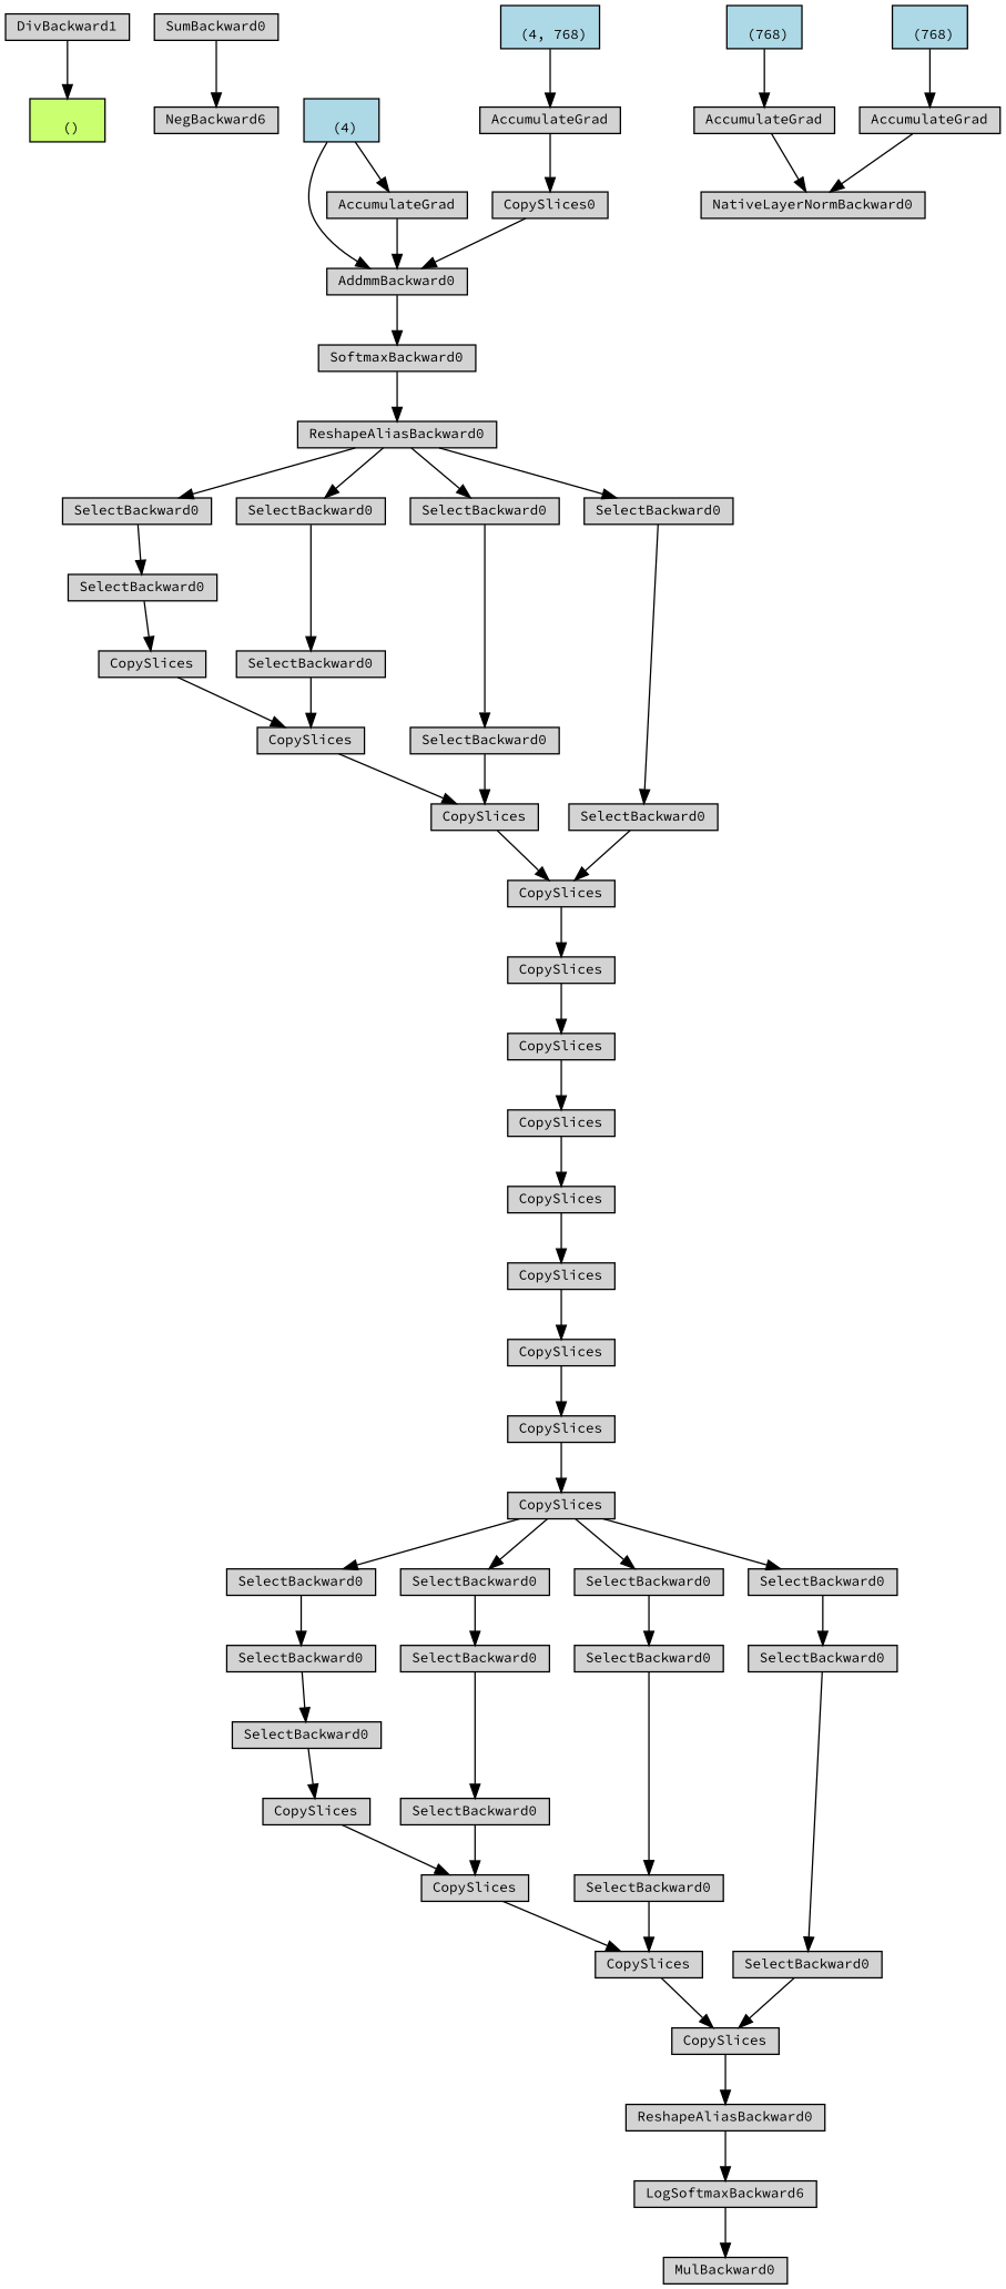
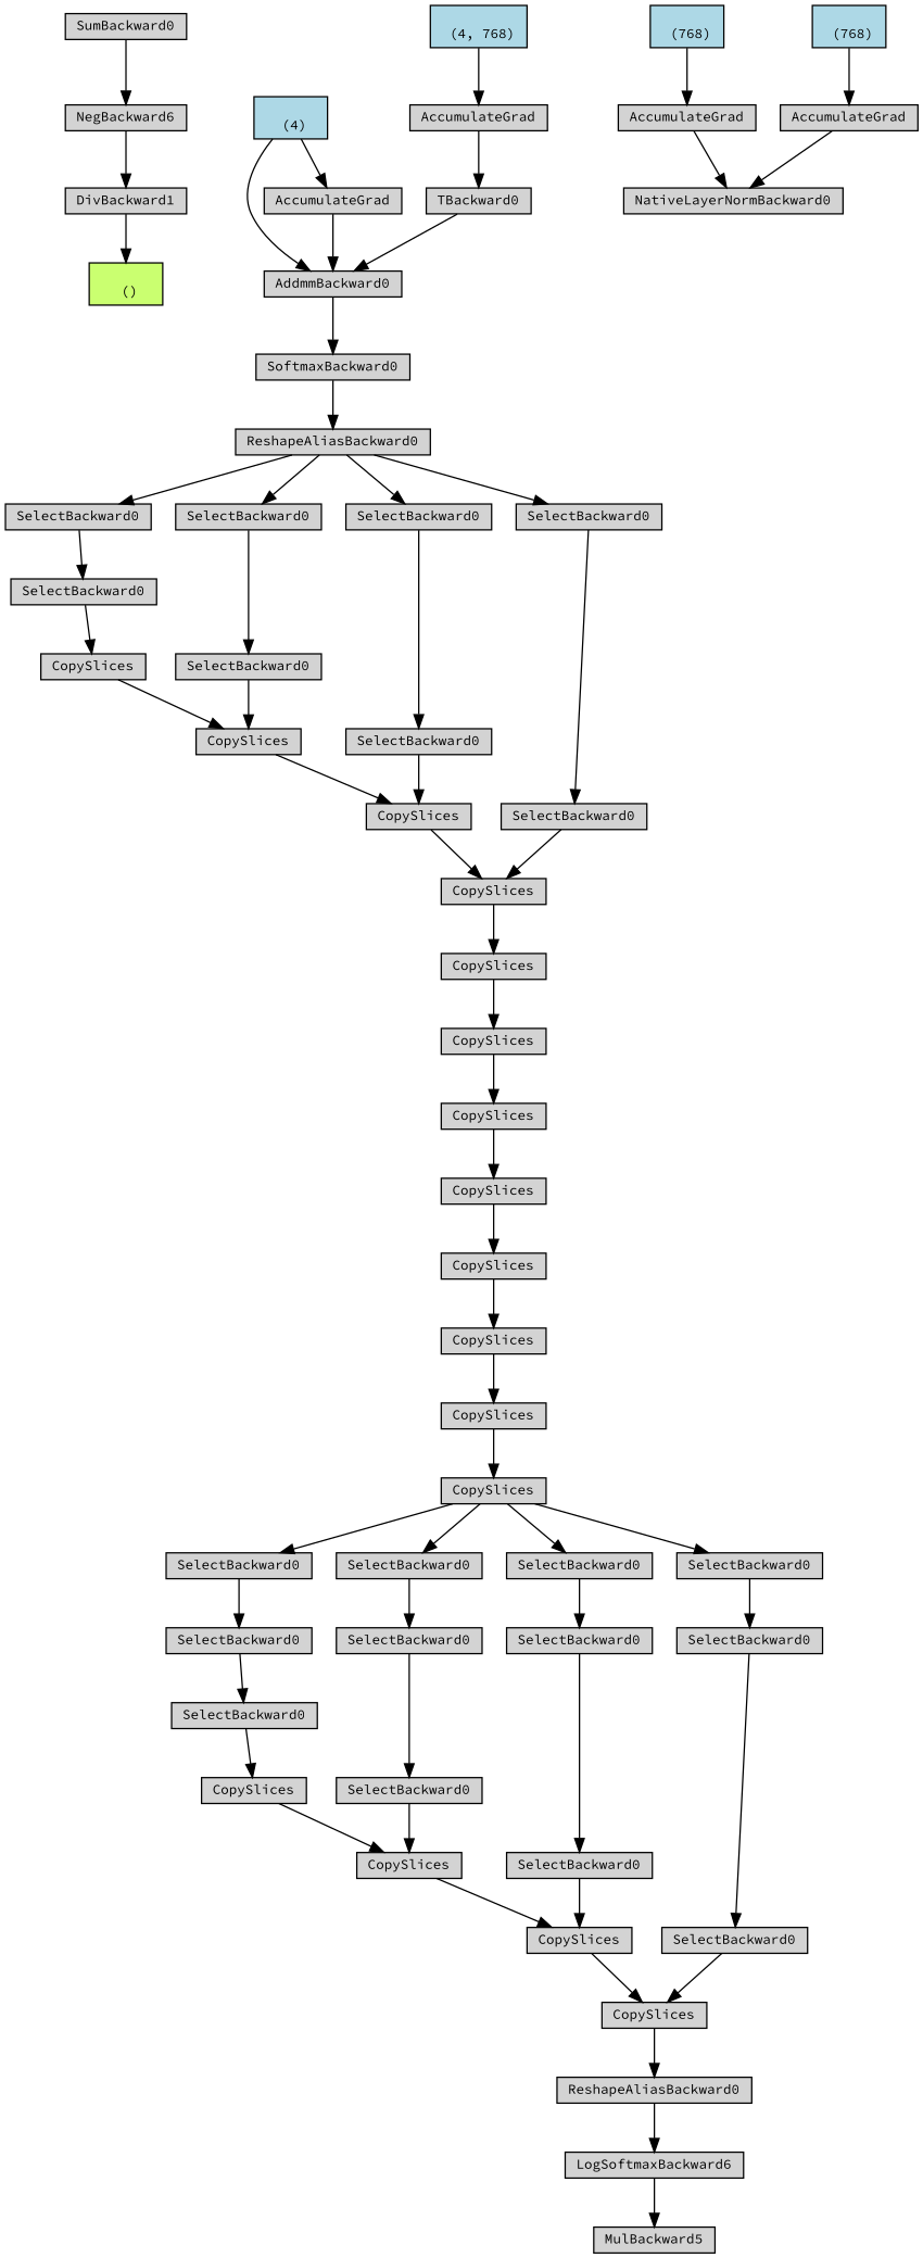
  digraph {
    fontname="Source Code Pro"
    node [align=left fontname="Source Code Pro" fontsize=10 ranksep=0.1 shape=box style=filled]
    edge [fontname="Source Code Pro"]
    n1 [fillcolor=darkolivegreen1 height=0.2 label="\n ()"]
    n2 [height=0.2 label=DivBackward1]
    n3 [height=0.2 label=NegBackward6]
    n4 [height=0.2 label=SumBackward0]
-   n5 [height=0.2 label=MulBackward0]
+   n5 [height=0.2 label=MulBackward5]
    n6 [height=0.2 label=LogSoftmaxBackward6]
    n7 [height=0.2 label=ReshapeAliasBackward0]
    n8 [height=0.2 label=CopySlices]
    n9 [height=0.2 label=CopySlices]
    n10 [height=0.2 label=CopySlices]
    n11 [height=0.2 label=CopySlices]
    n12 [height=0.2 label=SelectBackward0]
    n13 [height=0.2 label=SelectBackward0]
    n14 [height=0.2 label=SelectBackward0]
    n15 [height=0.2 label=CopySlices]
    n16 [height=0.2 label=SelectBackward0]
    n17 [height=0.2 label=SelectBackward0]
    n18 [height=0.2 label=SelectBackward0]
    n19 [height=0.2 label=SelectBackward0]
    n20 [height=0.2 label=SelectBackward0]
    n21 [height=0.2 label=SelectBackward0]
    n22 [height=0.2 label=CopySlices]
    n23 [height=0.2 label=CopySlices]
    n24 [height=0.2 label=CopySlices]
    n25 [height=0.2 label=CopySlices]
    n26 [height=0.2 label=CopySlices]
    n27 [height=0.2 label=CopySlices]
    n28 [height=0.2 label=CopySlices]
    n29 [height=0.2 label=CopySlices]
    n30 [height=0.2 label=CopySlices]
    n31 [height=0.2 label=CopySlices]
    n32 [height=0.2 label=CopySlices]
    n33 [height=0.2 label=SelectBackward0]
    n34 [height=0.2 label=SelectBackward0]
    n35 [height=0.2 label=ReshapeAliasBackward0]
    n36 [height=0.2 label=SelectBackward0]
    n37 [height=0.2 label=SelectBackward0]
    n38 [height=0.2 label=SelectBackward0]
    n39 [height=0.2 label=SelectBackward0]
    n40 [height=0.2 label=SelectBackward0]
    n41 [height=0.2 label=SelectBackward0]
    n42 [height=0.2 label=SoftmaxBackward0]
    n43 [height=0.2 label=AddmmBackward0]
    n44 [height=0.2 label=AccumulateGrad]
    n45 [fillcolor=lightblue height=0.2 label="\n (4)"]
    n46 [height=0.2 label=NativeLayerNormBackward0]
    n47 [height=0.2 label=AccumulateGrad]
    n48 [fillcolor=lightblue height=0.2 label="\n (768)"]
    n49 [height=0.2 label=AccumulateGrad]
    n50 [fillcolor=lightblue height=0.2 label="\n (768)"]
-   n51 [height=0.2 label=CopySlices0]
+   n51 [height=0.2 label=TBackward0]
    n52 [height=0.2 label=AccumulateGrad]
    n53 [fillcolor=lightblue height=0.2 label="\n (4, 768)"]
    n54 [height=0.2 label=SelectBackward0]
    n55 [height=0.2 label=SelectBackward0]
    n56 [height=0.2 label=SelectBackward0]
    n2 -> n1
+   n3 -> n2
    n4 -> n3
    n6 -> n5
    n7 -> n6
    n8 -> n7
    n9 -> n8
    n10 -> n9
    n11 -> n10
    n12 -> n11
    n13 -> n12
    n14 -> n13
    n15 -> n14
    n15 -> n16
    n15 -> n17
    n15 -> n18
    n16 -> n19
    n17 -> n20
    n18 -> n21
    n19 -> n54
    n20 -> n55
    n21 -> n56
    n22 -> n15
    n23 -> n22
    n24 -> n23
    n25 -> n24
    n26 -> n25
    n27 -> n26
    n28 -> n27
    n29 -> n28
    n30 -> n29
    n31 -> n30
    n32 -> n31
    n33 -> n32
    n34 -> n33
    n35 -> n34
    n35 -> n36
    n35 -> n37
    n35 -> n38
    n36 -> n39
    n37 -> n40
    n38 -> n41
    n39 -> n31
    n40 -> n30
    n41 -> n29
    n42 -> n35
    n43 -> n42
    n44 -> n43
    n45 -> n43
    n45 -> n44
    n47 -> n46
    n48 -> n47
    n49 -> n46
    n50 -> n49
    n51 -> n43
    n52 -> n51
    n53 -> n52
    n54 -> n10
    n55 -> n9
    n56 -> n8
  }
